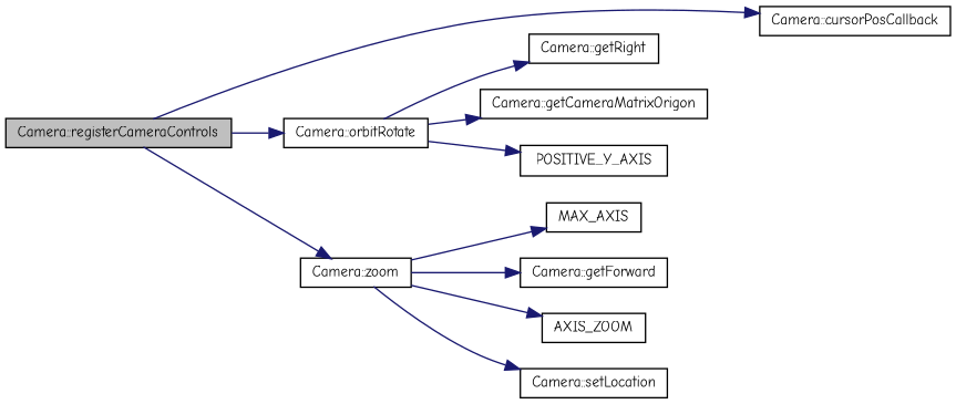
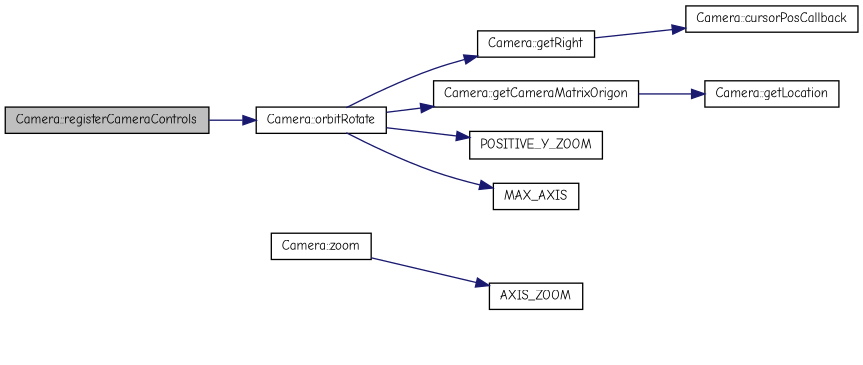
  digraph {
    fontname="Comic Neue"
    rankdir=LR
    node [color=black fillcolor=white fontname="Comic Neue" fontsize=10 shape=record style=filled]
    edge [color=midnightblue fontname="Comic Neue" fontsize=10 labelfontname=Helvetica labelfontsize=10 style=solid]
    n1 [fillcolor=grey75 fontcolor=black height=0.2 label="Camera::registerCameraControls" width=0.4]
    n2 [height=0.2 label="Camera::cursorPosCallback" width=0.4]
    n3 [height=0.2 label="Camera::orbitRotate" width=0.4]
    n4 [height=0.2 label="Camera::zoom" width=0.4]
    n5 [height=0.2 label="Camera::getCameraMatrixOrigon" width=0.4]
    n6 [height=0.2 label="Camera::getRight" width=0.4]
-   n7 [height=0.2 label=POSITIVE_Y_AXIS width=0.4]
-   n8 [height=0.2 label="Camera::getForward" width=0.4]
+   n7 [height=0.2 label=POSITIVE_Y_ZOOM width=0.4]
    n9 [height=0.2 label=MAX_AXIS width=0.4]
    n10 [height=0.2 label=AXIS_ZOOM width=0.4]
-   n11 [height=0.2 label="Camera::setLocation" width=0.4]
-   n1 -> n2
+   n12 [height=0.2 label="Camera::getLocation" width=0.4]
+   n6 -> n2
    n1 -> n3
-   n1 -> n4
    n3 -> n5
    n3 -> n6
    n3 -> n7
-   n4 -> n8
-   n4 -> n9
+   n3 -> n9
    n4 -> n10
-   n4 -> n11
+   n5 -> n12
  }
